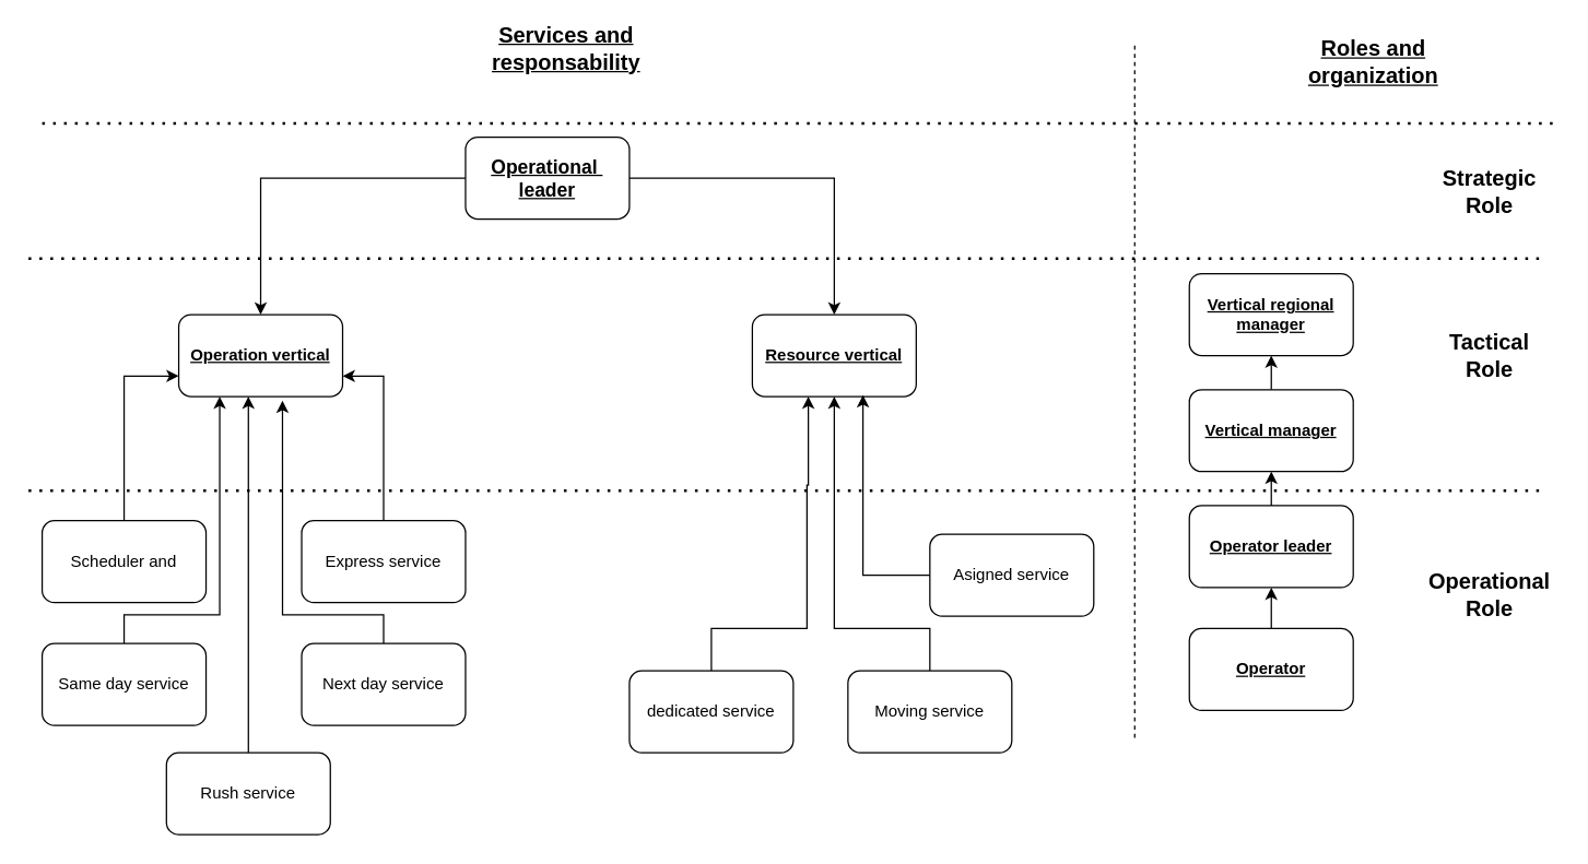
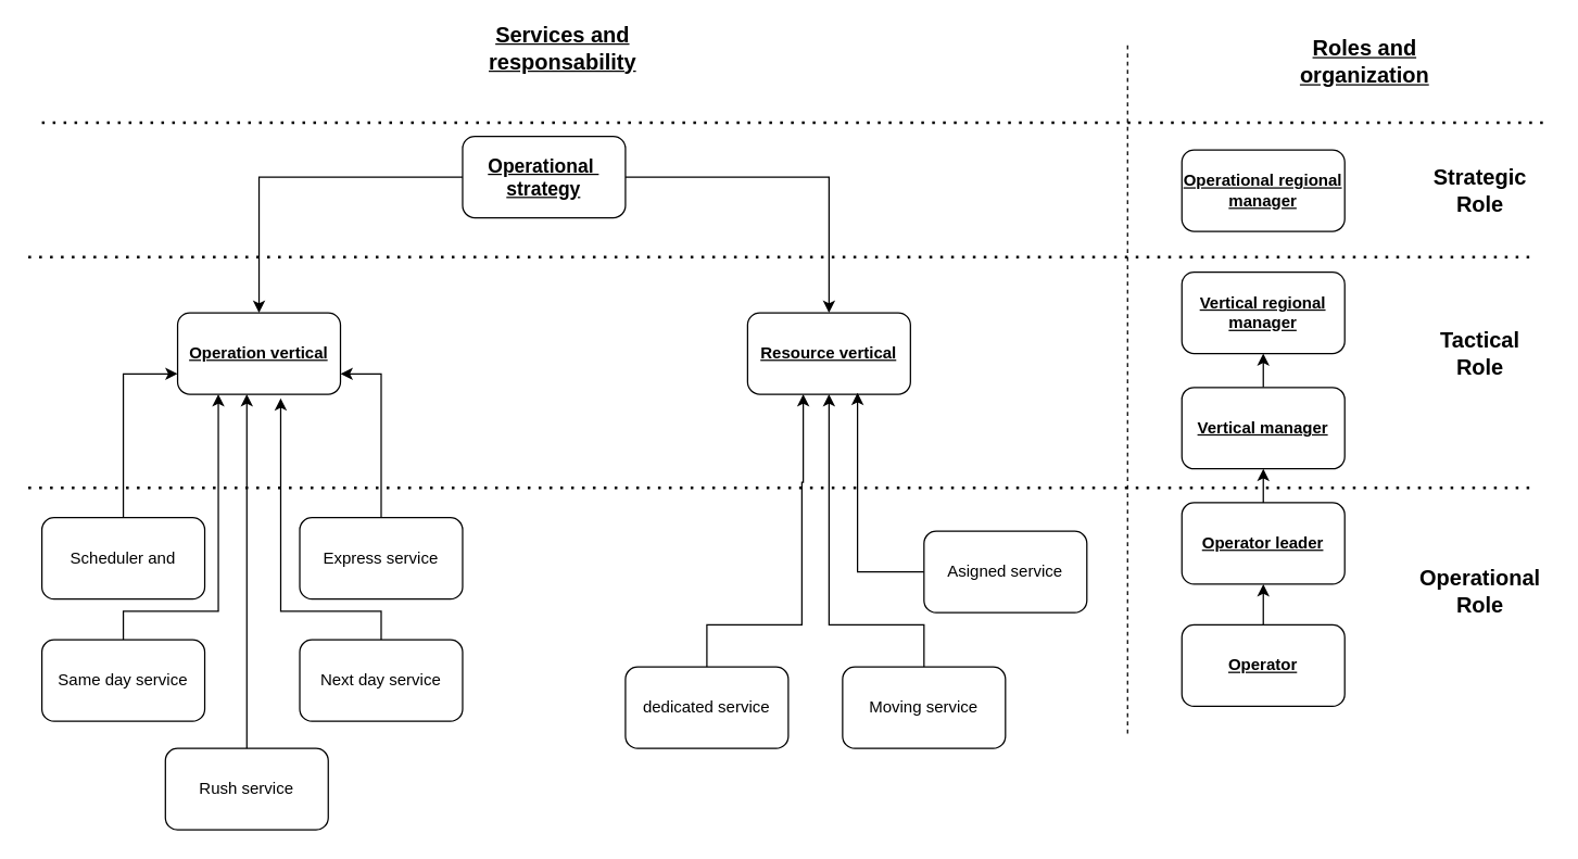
  <mxCell id="0" />
  <mxCell id="1" parent="0" />
  <mxCell id="2" value="Operation vertical" style="rounded=1;whiteSpace=wrap;html=1;fontStyle=5" vertex="1" parent="1"><mxGeometry x="130" y="230" width="120" height="60" as="geometry" /></mxCell>
  <mxCell id="3" value="Resource vertical" style="rounded=1;whiteSpace=wrap;html=1;fontStyle=5" vertex="1" parent="1"><mxGeometry x="550" y="230" width="120" height="60" as="geometry" /></mxCell>
  <mxCell id="4" style="edgeStyle=orthogonalEdgeStyle;rounded=0;orthogonalLoop=1;jettySize=auto;html=1;entryX=0.5;entryY=1;entryDx=0;entryDy=0;" edge="1" parent="1" source="5" target="3"><mxGeometry relative="1" as="geometry"><Array as="points"><mxPoint x="680" y="460" /><mxPoint x="610" y="460" /></Array></mxGeometry></mxCell>
  <mxCell id="5" value="Moving service" style="rounded=1;whiteSpace=wrap;html=1;" vertex="1" parent="1"><mxGeometry x="620" y="491" width="120" height="60" as="geometry" /></mxCell>
  <mxCell id="6" style="edgeStyle=orthogonalEdgeStyle;rounded=0;orthogonalLoop=1;jettySize=auto;html=1;entryX=0.675;entryY=0.983;entryDx=0;entryDy=0;entryPerimeter=0;" edge="1" parent="1" source="7" target="3"><mxGeometry relative="1" as="geometry" /></mxCell>
  <mxCell id="7" value="Asigned service" style="rounded=1;whiteSpace=wrap;html=1;" vertex="1" parent="1"><mxGeometry x="680" y="391" width="120" height="60" as="geometry" /></mxCell>
  <mxCell id="8" style="edgeStyle=orthogonalEdgeStyle;rounded=0;orthogonalLoop=1;jettySize=auto;html=1;entryX=1;entryY=0.75;entryDx=0;entryDy=0;" edge="1" parent="1" source="9" target="2"><mxGeometry relative="1" as="geometry" /></mxCell>
  <mxCell id="9" value="Express service" style="rounded=1;whiteSpace=wrap;html=1;" vertex="1" parent="1"><mxGeometry x="220" y="381" width="120" height="60" as="geometry" /></mxCell>
  <mxCell id="10" style="edgeStyle=orthogonalEdgeStyle;rounded=0;orthogonalLoop=1;jettySize=auto;html=1;entryX=0.633;entryY=1.05;entryDx=0;entryDy=0;entryPerimeter=0;" edge="1" parent="1" source="11" target="2"><mxGeometry relative="1" as="geometry"><Array as="points"><mxPoint x="206" y="450" /></Array></mxGeometry></mxCell>
  <mxCell id="11" value="Next day service" style="rounded=1;whiteSpace=wrap;html=1;" vertex="1" parent="1"><mxGeometry x="220" y="471" width="120" height="60" as="geometry" /></mxCell>
  <mxCell id="12" style="edgeStyle=orthogonalEdgeStyle;rounded=0;orthogonalLoop=1;jettySize=auto;html=1;entryX=0.25;entryY=1;entryDx=0;entryDy=0;" edge="1" parent="1" source="13" target="2"><mxGeometry relative="1" as="geometry"><Array as="points"><mxPoint x="160" y="450" /></Array></mxGeometry></mxCell>
  <mxCell id="13" value="Same day service" style="rounded=1;whiteSpace=wrap;html=1;" vertex="1" parent="1"><mxGeometry x="30" y="471" width="120" height="60" as="geometry" /></mxCell>
  <mxCell id="14" style="edgeStyle=orthogonalEdgeStyle;rounded=0;orthogonalLoop=1;jettySize=auto;html=1;entryX=0;entryY=0.75;entryDx=0;entryDy=0;" edge="1" parent="1" source="15" target="2"><mxGeometry relative="1" as="geometry" /></mxCell>
  <mxCell id="15" value="Scheduler and" style="rounded=1;whiteSpace=wrap;html=1;" vertex="1" parent="1"><mxGeometry x="30" y="381" width="120" height="60" as="geometry" /></mxCell>
  <mxCell id="16" style="edgeStyle=orthogonalEdgeStyle;rounded=0;orthogonalLoop=1;jettySize=auto;html=1;" edge="1" parent="1" source="17"><mxGeometry relative="1" as="geometry"><mxPoint x="181" y="290" as="targetPoint" /></mxGeometry></mxCell>
  <mxCell id="17" value="Rush service" style="rounded=1;whiteSpace=wrap;html=1;" vertex="1" parent="1"><mxGeometry x="121" y="551" width="120" height="60" as="geometry" /></mxCell>
  <mxCell id="18" style="edgeStyle=orthogonalEdgeStyle;rounded=0;orthogonalLoop=1;jettySize=auto;html=1;entryX=0.5;entryY=0;entryDx=0;entryDy=0;fontSize=14;" edge="1" parent="1" source="20" target="3"><mxGeometry relative="1" as="geometry" /></mxCell>
  <mxCell id="19" style="edgeStyle=orthogonalEdgeStyle;rounded=0;orthogonalLoop=1;jettySize=auto;html=1;entryX=0.5;entryY=0;entryDx=0;entryDy=0;fontSize=14;" edge="1" parent="1" source="20" target="2"><mxGeometry relative="1" as="geometry" /></mxCell>
- <mxCell id="20" value="Operational&amp;nbsp; leader" style="rounded=1;whiteSpace=wrap;html=1;fontStyle=5;fontSize=14;" vertex="1" parent="1"><mxGeometry x="340" y="100" width="120" height="60" as="geometry" /></mxCell>
+ <mxCell id="20" value="Operational&amp;nbsp; strategy" style="rounded=1;whiteSpace=wrap;html=1;fontStyle=5;fontSize=14;" vertex="1" parent="1"><mxGeometry x="340" y="100" width="120" height="60" as="geometry" /></mxCell>
  <mxCell id="21" style="edgeStyle=orthogonalEdgeStyle;rounded=0;orthogonalLoop=1;jettySize=auto;html=1;" edge="1" parent="1" source="22"><mxGeometry relative="1" as="geometry"><mxPoint x="591" y="290" as="targetPoint" /><Array as="points"><mxPoint x="520" y="460" /><mxPoint x="590" y="460" /><mxPoint x="590" y="355" /><mxPoint x="591" y="355" /></Array></mxGeometry></mxCell>
  <mxCell id="22" value="dedicated service" style="rounded=1;whiteSpace=wrap;html=1;" vertex="1" parent="1"><mxGeometry x="460" y="491" width="120" height="60" as="geometry" /></mxCell>
  <mxCell id="23" style="edgeStyle=orthogonalEdgeStyle;rounded=0;orthogonalLoop=1;jettySize=auto;html=1;entryX=0.5;entryY=1;entryDx=0;entryDy=0;fontSize=14;" edge="1" parent="1" source="24" target="25"><mxGeometry relative="1" as="geometry" /></mxCell>
  <mxCell id="24" value="Vertical manager" style="rounded=1;whiteSpace=wrap;html=1;fontStyle=5" vertex="1" parent="1"><mxGeometry x="870" y="285" width="120" height="60" as="geometry" /></mxCell>
  <mxCell id="25" value="Vertical regional manager" style="rounded=1;whiteSpace=wrap;html=1;fontStyle=5" vertex="1" parent="1"><mxGeometry x="870" y="200" width="120" height="60" as="geometry" /></mxCell>
  <mxCell id="26" style="edgeStyle=orthogonalEdgeStyle;rounded=0;orthogonalLoop=1;jettySize=auto;html=1;fontSize=14;" edge="1" parent="1" source="27" target="24"><mxGeometry relative="1" as="geometry" /></mxCell>
  <mxCell id="27" value="Operator leader" style="rounded=1;whiteSpace=wrap;html=1;fontStyle=5" vertex="1" parent="1"><mxGeometry x="870" y="370" width="120" height="60" as="geometry" /></mxCell>
  <mxCell id="28" style="edgeStyle=orthogonalEdgeStyle;rounded=0;orthogonalLoop=1;jettySize=auto;html=1;entryX=0.5;entryY=1;entryDx=0;entryDy=0;fontSize=14;" edge="1" parent="1" source="29" target="27"><mxGeometry relative="1" as="geometry" /></mxCell>
  <mxCell id="29" value="Operator" style="rounded=1;whiteSpace=wrap;html=1;fontStyle=5" vertex="1" parent="1"><mxGeometry x="870" y="460" width="120" height="60" as="geometry" /></mxCell>
+ <mxCell id="30" value="Operational regional manager" style="rounded=1;whiteSpace=wrap;html=1;fontStyle=5" vertex="1" parent="1"><mxGeometry x="870" y="110" width="120" height="60" as="geometry" /></mxCell>
  <mxCell id="31" value="" style="endArrow=none;dashed=1;html=1;rounded=0;fontSize=14;" edge="1" parent="1"><mxGeometry width="50" height="50" relative="1" as="geometry"><mxPoint x="830" y="540" as="sourcePoint" /><mxPoint x="830" y="30" as="targetPoint" /></mxGeometry></mxCell>
  <mxCell id="32" value="" style="endArrow=none;dashed=1;html=1;dashPattern=1 3;strokeWidth=2;rounded=0;fontSize=14;" edge="1" parent="1"><mxGeometry width="50" height="50" relative="1" as="geometry"><mxPoint x="20" y="359" as="sourcePoint" /><mxPoint x="1130" y="359" as="targetPoint" /></mxGeometry></mxCell>
  <mxCell id="33" value="" style="endArrow=none;dashed=1;html=1;dashPattern=1 3;strokeWidth=2;rounded=0;fontSize=14;" edge="1" parent="1"><mxGeometry width="50" height="50" relative="1" as="geometry"><mxPoint x="20" y="189" as="sourcePoint" /><mxPoint x="1130" y="189" as="targetPoint" /></mxGeometry></mxCell>
  <mxCell id="34" value="&lt;b&gt;&lt;font style=&quot;font-size: 16px;&quot;&gt;Tactical Role&lt;/font&gt;&lt;/b&gt;" style="text;html=1;strokeColor=none;fillColor=none;align=center;verticalAlign=middle;whiteSpace=wrap;rounded=0;fontSize=14;" vertex="1" parent="1"><mxGeometry x="1060" y="245" width="60" height="30" as="geometry" /></mxCell>
  <mxCell id="35" value="&lt;b&gt;&lt;font style=&quot;font-size: 16px;&quot;&gt;Strategic Role&lt;/font&gt;&lt;/b&gt;" style="text;html=1;strokeColor=none;fillColor=none;align=center;verticalAlign=middle;whiteSpace=wrap;rounded=0;fontSize=14;" vertex="1" parent="1"><mxGeometry x="1060" y="125" width="60" height="30" as="geometry" /></mxCell>
  <mxCell id="36" value="&lt;b&gt;&lt;font style=&quot;font-size: 16px;&quot;&gt;Operational Role&lt;/font&gt;&lt;/b&gt;" style="text;html=1;strokeColor=none;fillColor=none;align=center;verticalAlign=middle;whiteSpace=wrap;rounded=0;fontSize=14;" vertex="1" parent="1"><mxGeometry x="1060" y="420" width="60" height="30" as="geometry" /></mxCell>
  <mxCell id="37" value="" style="endArrow=none;dashed=1;html=1;dashPattern=1 3;strokeWidth=2;rounded=0;fontSize=14;" edge="1" parent="1"><mxGeometry width="50" height="50" relative="1" as="geometry"><mxPoint x="30" y="90" as="sourcePoint" /><mxPoint x="1140" y="90" as="targetPoint" /></mxGeometry></mxCell>
  <mxCell id="38" value="&lt;span style=&quot;font-size: 16px;&quot;&gt;&lt;b&gt;&lt;u&gt;Roles and organization&lt;/u&gt;&lt;/b&gt;&lt;/span&gt;" style="text;html=1;strokeColor=none;fillColor=none;align=center;verticalAlign=middle;whiteSpace=wrap;rounded=0;fontSize=14;" vertex="1" parent="1"><mxGeometry x="950" y="30" width="110" height="30" as="geometry" /></mxCell>
  <mxCell id="39" value="&lt;span style=&quot;font-size: 16px;&quot;&gt;&lt;b&gt;&lt;u&gt;Services and responsability&lt;/u&gt;&lt;/b&gt;&lt;/span&gt;" style="text;html=1;strokeColor=none;fillColor=none;align=center;verticalAlign=middle;whiteSpace=wrap;rounded=0;fontSize=14;" vertex="1" parent="1"><mxGeometry x="359" y="20" width="110" height="30" as="geometry" /></mxCell>
